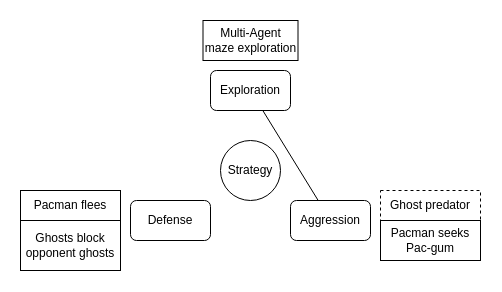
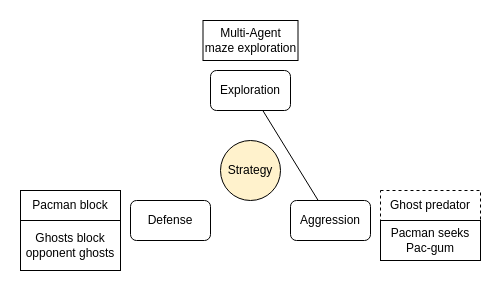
  <mxCell id="0" />
  <mxCell id="1" parent="0" />
  <mxCell id="2" value="Exploration" style="rounded=1;whiteSpace=wrap;html=1;" parent="1" vertex="1"><mxGeometry x="210" y="70" width="80" height="40" as="geometry" /></mxCell>
  <mxCell id="3" style="edgeStyle=none;html=1;endArrow=none;endFill=0;" parent="1" source="4" target="2" edge="1"><mxGeometry relative="1" as="geometry" /></mxCell>
  <mxCell id="4" value="Aggression" style="rounded=1;whiteSpace=wrap;html=1;" parent="1" vertex="1"><mxGeometry x="290" y="200" width="80" height="40" as="geometry" /></mxCell>
  <mxCell id="5" value="Defense" style="rounded=1;whiteSpace=wrap;html=1;" parent="1" vertex="1"><mxGeometry x="130" y="200" width="80" height="40" as="geometry" /></mxCell>
- <mxCell id="6" value="Pacman flees" style="rounded=0;whiteSpace=wrap;html=1;" parent="1" vertex="1"><mxGeometry x="20" y="190" width="100" height="30" as="geometry" /></mxCell>
+ <mxCell id="6" value="Pacman block" style="rounded=0;whiteSpace=wrap;html=1;" parent="1" vertex="1"><mxGeometry x="20" y="190" width="100" height="30" as="geometry" /></mxCell>
  <mxCell id="7" value="Ghost predator" style="rounded=0;whiteSpace=wrap;html=1;dashed=1;" parent="1" vertex="1"><mxGeometry x="380" y="190" width="100" height="30" as="geometry" /></mxCell>
  <mxCell id="8" value="Multi-Agent maze exploration" style="rounded=0;whiteSpace=wrap;html=1;" parent="1" vertex="1"><mxGeometry x="202.5" y="20" width="95" height="40" as="geometry" /></mxCell>
  <mxCell id="9" value="Ghosts block opponent ghosts" style="rounded=0;whiteSpace=wrap;html=1;" parent="1" vertex="1"><mxGeometry x="20" y="220" width="100" height="50" as="geometry" /></mxCell>
  <mxCell id="10" value="Pacman seeks Pac-gum" style="rounded=0;whiteSpace=wrap;html=1;" parent="1" vertex="1"><mxGeometry x="380" y="220" width="100" height="40" as="geometry" /></mxCell>
- <mxCell id="11" value="Strategy" style="ellipse;whiteSpace=wrap;html=1;aspect=fixed;" parent="1" vertex="1"><mxGeometry x="220" y="140" width="60" height="60" as="geometry" /></mxCell>
+ <mxCell id="11" value="Strategy" style="ellipse;whiteSpace=wrap;html=1;aspect=fixed;fillColor=#fff2cc;" parent="1" vertex="1"><mxGeometry x="220" y="140" width="60" height="60" as="geometry" /></mxCell>
